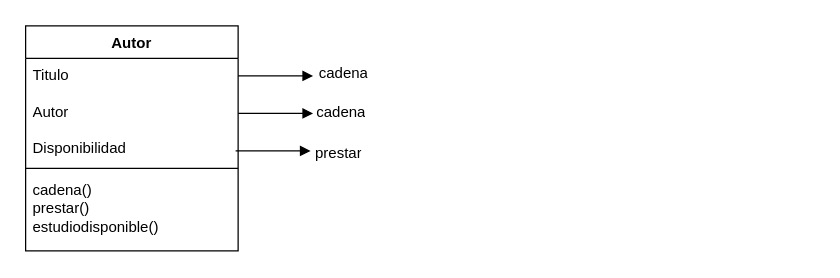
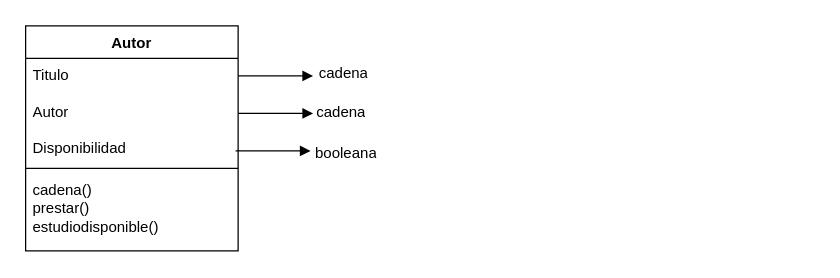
  <mxCell id="0" />
  <mxCell id="1" parent="0" />
  <mxCell id="2" value="" style="text;strokeColor=none;fillColor=none;align=left;verticalAlign=middle;spacingTop=-1;spacingLeft=4;spacingRight=4;rotatable=0;labelPosition=right;points=[];portConstraint=eastwest;" parent="1" vertex="1"><mxGeometry x="630" y="70" width="20" height="14" as="geometry" /></mxCell>
  <mxCell id="3" value="Autor" style="swimlane;fontStyle=1;align=center;verticalAlign=top;childLayout=stackLayout;horizontal=1;startSize=26;horizontalStack=0;resizeParent=1;resizeParentMax=0;resizeLast=0;collapsible=1;marginBottom=0;whiteSpace=wrap;html=1;" vertex="1" parent="1"><mxGeometry x="20" y="20" width="170" height="180" as="geometry" /></mxCell>
  <mxCell id="4" value="&lt;font&gt;Titulo&lt;/font&gt;&lt;div&gt;&lt;br&gt;&lt;div&gt;&lt;div&gt;&lt;font&gt;Autor&lt;/font&gt;&lt;/div&gt;&lt;div&gt;&lt;font&gt;&lt;br&gt;&lt;/font&gt;&lt;/div&gt;&lt;div&gt;&lt;font&gt;Disponibilidad&lt;/font&gt;&lt;/div&gt;&lt;/div&gt;&lt;/div&gt;" style="text;strokeColor=none;fillColor=none;align=left;verticalAlign=top;spacingLeft=4;spacingRight=4;overflow=hidden;rotatable=0;points=[[0,0.5],[1,0.5]];portConstraint=eastwest;whiteSpace=wrap;html=1;" vertex="1" parent="3"><mxGeometry y="26" width="170" height="84" as="geometry" /></mxCell>
  <mxCell id="5" value="" style="line;strokeWidth=1;fillColor=none;align=left;verticalAlign=middle;spacingTop=-1;spacingLeft=3;spacingRight=3;rotatable=0;labelPosition=right;points=[];portConstraint=eastwest;strokeColor=inherit;" vertex="1" parent="3"><mxGeometry y="110" width="170" height="8" as="geometry" /></mxCell>
  <mxCell id="6" value="cadena()&lt;div&gt;prestar()&lt;/div&gt;&lt;div&gt;estudiodisponible()&lt;/div&gt;" style="text;strokeColor=none;fillColor=none;align=left;verticalAlign=top;spacingLeft=4;spacingRight=4;overflow=hidden;rotatable=0;points=[[0,0.5],[1,0.5]];portConstraint=eastwest;whiteSpace=wrap;html=1;" vertex="1" parent="3"><mxGeometry y="118" width="170" height="62" as="geometry" /></mxCell>
  <mxCell id="7" value="&lt;div&gt;&lt;br&gt;&lt;/div&gt;" style="endArrow=block;endFill=1;html=1;edgeStyle=orthogonalEdgeStyle;align=left;verticalAlign=top;rounded=0;" edge="1" parent="1"><mxGeometry x="1" y="-44" relative="1" as="geometry"><mxPoint x="190" y="60" as="sourcePoint" /><mxPoint x="250" y="60" as="targetPoint" /><Array as="points"><mxPoint x="200" y="60" /><mxPoint x="200" y="60" /></Array><mxPoint x="30" y="-12" as="offset" /></mxGeometry></mxCell>
  <mxCell id="8" value="cadena" style="text;strokeColor=none;fillColor=none;align=left;verticalAlign=top;spacingLeft=4;spacingRight=4;overflow=hidden;rotatable=0;points=[[0,0.5],[1,0.5]];portConstraint=eastwest;whiteSpace=wrap;html=1;" vertex="1" parent="1"><mxGeometry x="249" y="44" width="100" height="26" as="geometry" /></mxCell>
  <mxCell id="9" value="&lt;div&gt;&lt;br&gt;&lt;/div&gt;" style="endArrow=block;endFill=1;html=1;edgeStyle=orthogonalEdgeStyle;align=left;verticalAlign=top;rounded=0;" edge="1" parent="1"><mxGeometry x="1" y="-44" relative="1" as="geometry"><mxPoint x="190" y="90" as="sourcePoint" /><mxPoint x="250" y="90" as="targetPoint" /><Array as="points"><mxPoint x="200" y="90" /><mxPoint x="200" y="90" /></Array><mxPoint x="30" y="-12" as="offset" /></mxGeometry></mxCell>
  <mxCell id="10" value="&lt;div&gt;&lt;br&gt;&lt;/div&gt;" style="endArrow=block;endFill=1;html=1;edgeStyle=orthogonalEdgeStyle;align=left;verticalAlign=top;rounded=0;" edge="1" parent="1"><mxGeometry x="1" y="-44" relative="1" as="geometry"><mxPoint x="188" y="120" as="sourcePoint" /><mxPoint x="248" y="120" as="targetPoint" /><Array as="points"><mxPoint x="198" y="120" /><mxPoint x="198" y="120" /></Array><mxPoint x="30" y="-12" as="offset" /></mxGeometry></mxCell>
  <mxCell id="11" value="cadena" style="text;strokeColor=none;fillColor=none;align=left;verticalAlign=top;spacingLeft=4;spacingRight=4;overflow=hidden;rotatable=0;points=[[0,0.5],[1,0.5]];portConstraint=eastwest;whiteSpace=wrap;html=1;" vertex="1" parent="1"><mxGeometry x="247" y="75" width="100" height="26" as="geometry" /></mxCell>
- <mxCell id="12" value="prestar" style="text;strokeColor=none;fillColor=none;align=left;verticalAlign=top;spacingLeft=4;spacingRight=4;overflow=hidden;rotatable=0;points=[[0,0.5],[1,0.5]];portConstraint=eastwest;whiteSpace=wrap;html=1;" vertex="1" parent="1"><mxGeometry x="246" y="108" width="100" height="26" as="geometry" /></mxCell>
+ <mxCell id="12" value="booleana" style="text;strokeColor=none;fillColor=none;align=left;verticalAlign=top;spacingLeft=4;spacingRight=4;overflow=hidden;rotatable=0;points=[[0,0.5],[1,0.5]];portConstraint=eastwest;whiteSpace=wrap;html=1;" vertex="1" parent="1"><mxGeometry x="246" y="108" width="100" height="26" as="geometry" /></mxCell>
